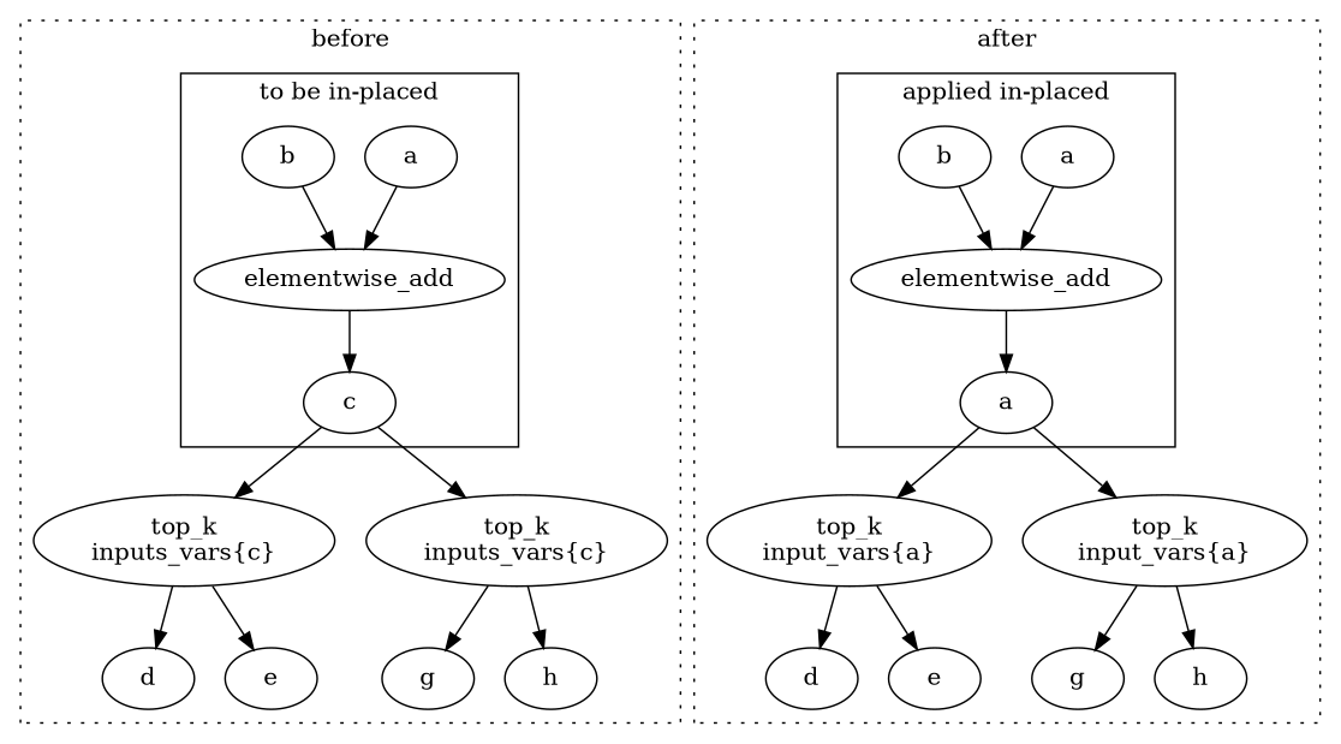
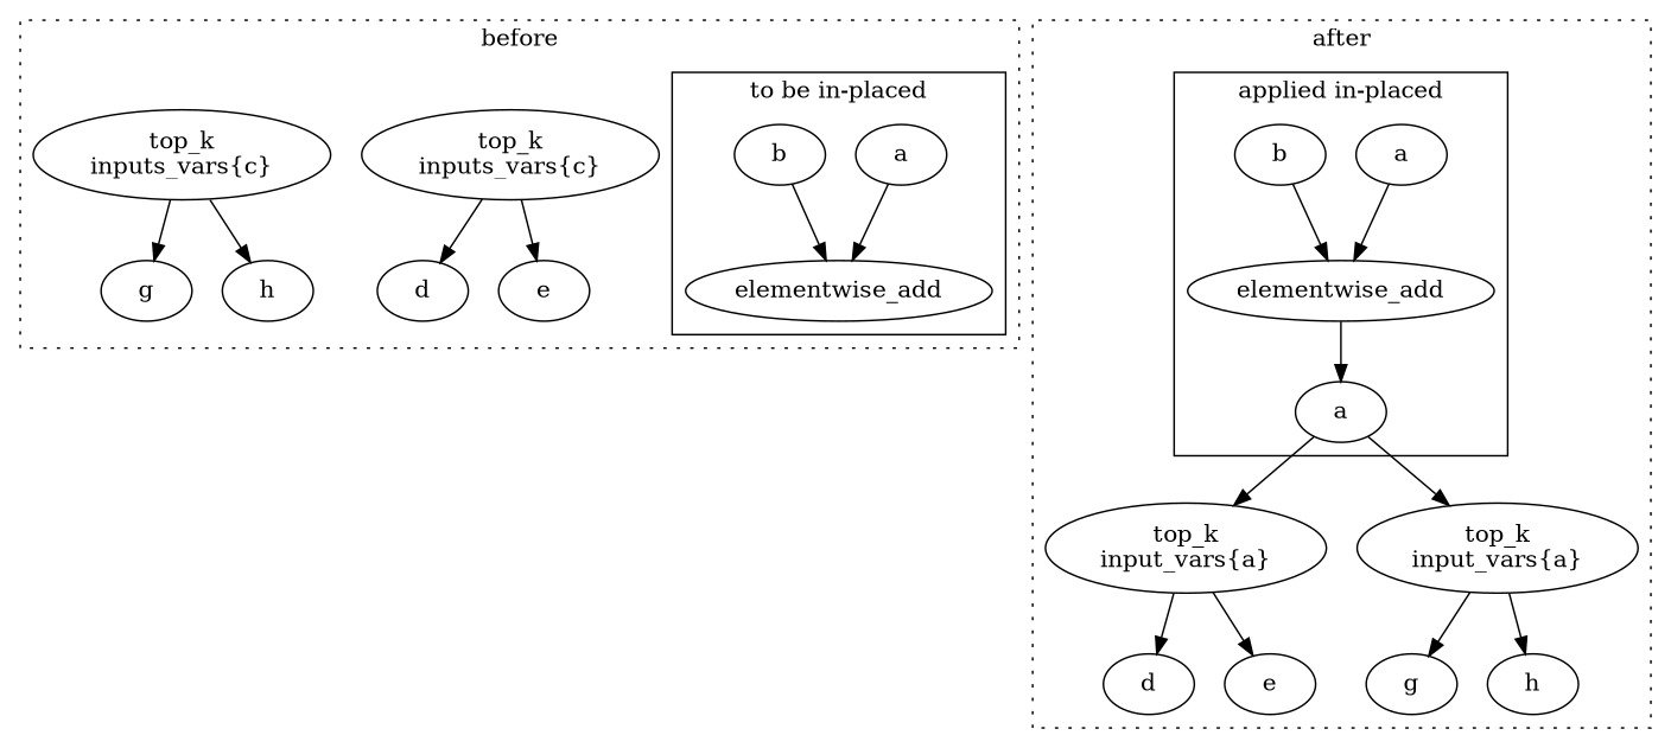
  digraph {
    n1 [label=elementwise_add]
-   n2 [label=c]
    a
    b
    n5 [label="top_k\ninputs_vars{c}"]
    d
    e
    n8 [label="top_k\ninputs_vars{c}"]
    g
    h
    n11 [label=elementwise_add]
    n12 [label=a]
    n13 [label=a]
    n14 [label=b]
    n15 [label="top_k\ninput_vars{a}"]
    n16 [label=d]
    n17 [label=e]
    n18 [label="top_k\ninput_vars{a}"]
    n19 [label=g]
    n20 [label=h]
    subgraph cluster_1 {
      label=before
      style=dotted
      n5
      d
      e
      n8
      g
      h
      subgraph cluster_2 {
        label="to be in-placed"
        style=solid
        n1
-       n2
        a
        b
      }
    }
    subgraph cluster_3 {
      label=after
      style=dotted
      n15
      n16
      n17
      n18
      n19
      n20
      subgraph cluster_4 {
        label="applied in-placed"
        style=solid
        n11
        n12
        n13
        n14
      }
    }
-   n1 -> n2
-   n2 -> n5
-   n2 -> n8
    a -> n1
    b -> n1
    n5 -> d
    n5 -> e
    n8 -> g
    n8 -> h
    n11 -> n12
    n12 -> n15
    n12 -> n18
    n13 -> n11
    n14 -> n11
    n15 -> n16
    n15 -> n17
    n18 -> n19
    n18 -> n20
  }
